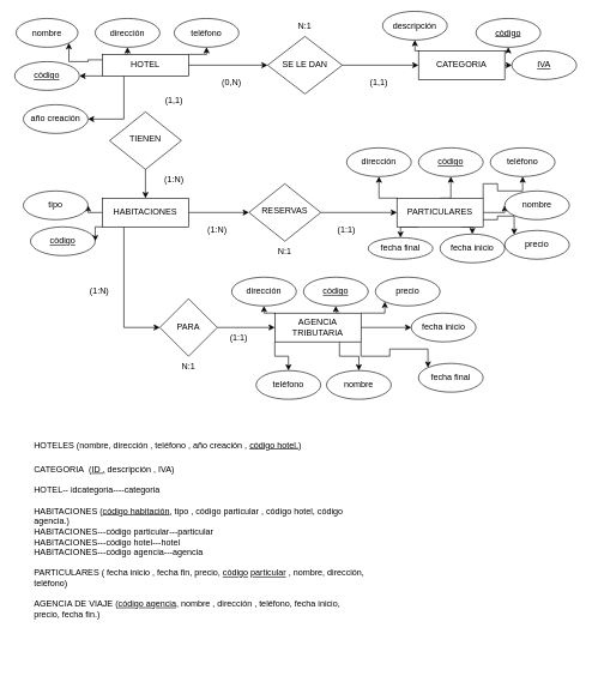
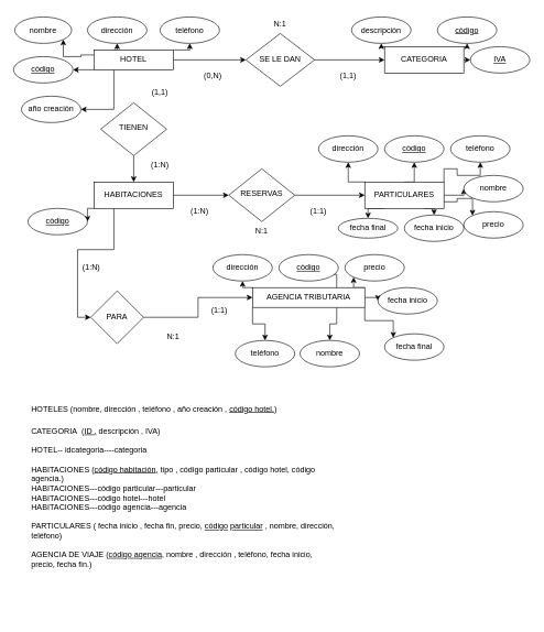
  <mxCell id="0" />
  <mxCell id="1" parent="0" />
  <mxCell id="2" style="edgeStyle=orthogonalEdgeStyle;rounded=0;orthogonalLoop=1;jettySize=auto;html=1;exitX=1;exitY=0.5;exitDx=0;exitDy=0;entryX=0;entryY=0.5;entryDx=0;entryDy=0;" edge="1" parent="1" source="8" target="36"><mxGeometry relative="1" as="geometry" /></mxCell>
  <mxCell id="3" style="edgeStyle=orthogonalEdgeStyle;rounded=0;orthogonalLoop=1;jettySize=auto;html=1;exitX=0.25;exitY=1;exitDx=0;exitDy=0;entryX=1;entryY=0.5;entryDx=0;entryDy=0;" edge="1" parent="1" source="8" target="34"><mxGeometry relative="1" as="geometry" /></mxCell>
  <mxCell id="4" style="edgeStyle=orthogonalEdgeStyle;rounded=0;orthogonalLoop=1;jettySize=auto;html=1;exitX=0;exitY=1;exitDx=0;exitDy=0;entryX=1;entryY=0.5;entryDx=0;entryDy=0;" edge="1" parent="1" source="8" target="33"><mxGeometry relative="1" as="geometry" /></mxCell>
  <mxCell id="5" style="edgeStyle=orthogonalEdgeStyle;rounded=0;orthogonalLoop=1;jettySize=auto;html=1;exitX=0;exitY=0.25;exitDx=0;exitDy=0;entryX=1;entryY=1;entryDx=0;entryDy=0;" edge="1" parent="1" source="8" target="30"><mxGeometry relative="1" as="geometry" /></mxCell>
  <mxCell id="6" style="edgeStyle=orthogonalEdgeStyle;rounded=0;orthogonalLoop=1;jettySize=auto;html=1;exitX=0.25;exitY=0;exitDx=0;exitDy=0;entryX=0.5;entryY=1;entryDx=0;entryDy=0;" edge="1" parent="1" source="8" target="31"><mxGeometry relative="1" as="geometry" /></mxCell>
  <mxCell id="7" style="edgeStyle=orthogonalEdgeStyle;rounded=0;orthogonalLoop=1;jettySize=auto;html=1;exitX=1;exitY=0;exitDx=0;exitDy=0;entryX=0.5;entryY=1;entryDx=0;entryDy=0;" edge="1" parent="1" source="8" target="32"><mxGeometry relative="1" as="geometry" /></mxCell>
  <mxCell id="8" value="HOTEL" style="rounded=1;whiteSpace=wrap;html=1;fontSize=12;glass=0;strokeWidth=1;shadow=0;arcSize=0;" parent="1" vertex="1"><mxGeometry x="142" y="75" width="120" height="30" as="geometry" /></mxCell>
  <mxCell id="9" style="edgeStyle=orthogonalEdgeStyle;rounded=0;orthogonalLoop=1;jettySize=auto;html=1;exitX=0.5;exitY=1;exitDx=0;exitDy=0;entryX=0.5;entryY=0;entryDx=0;entryDy=0;" edge="1" parent="1" source="10" target="29"><mxGeometry relative="1" as="geometry" /></mxCell>
  <mxCell id="10" value="TIENEN" style="rhombus;whiteSpace=wrap;html=1;shadow=0;fontFamily=Helvetica;fontSize=12;align=center;strokeWidth=1;spacing=6;spacingTop=-4;" parent="1" vertex="1"><mxGeometry x="152" y="155" width="100" height="80" as="geometry" /></mxCell>
  <mxCell id="11" style="edgeStyle=orthogonalEdgeStyle;rounded=0;orthogonalLoop=1;jettySize=auto;html=1;exitX=0;exitY=0;exitDx=0;exitDy=0;entryX=0.5;entryY=1;entryDx=0;entryDy=0;" edge="1" parent="1" source="14" target="37"><mxGeometry relative="1" as="geometry" /></mxCell>
  <mxCell id="12" style="edgeStyle=orthogonalEdgeStyle;rounded=0;orthogonalLoop=1;jettySize=auto;html=1;exitX=1;exitY=0;exitDx=0;exitDy=0;entryX=0.5;entryY=1;entryDx=0;entryDy=0;" edge="1" parent="1" source="14" target="38"><mxGeometry relative="1" as="geometry" /></mxCell>
  <mxCell id="13" style="edgeStyle=orthogonalEdgeStyle;rounded=0;orthogonalLoop=1;jettySize=auto;html=1;exitX=1;exitY=0.5;exitDx=0;exitDy=0;entryX=0;entryY=0.5;entryDx=0;entryDy=0;" edge="1" parent="1" source="14" target="39"><mxGeometry relative="1" as="geometry" /></mxCell>
  <mxCell id="14" value="CATEGORIA" style="rounded=1;whiteSpace=wrap;html=1;fontSize=12;glass=0;strokeWidth=1;shadow=0;arcSize=0;" parent="1" vertex="1"><mxGeometry x="582" y="70" width="120" height="40" as="geometry" /></mxCell>
  <mxCell id="15" style="edgeStyle=orthogonalEdgeStyle;rounded=0;orthogonalLoop=1;jettySize=auto;html=1;exitX=1;exitY=0.5;exitDx=0;exitDy=0;entryX=0;entryY=0.5;entryDx=0;entryDy=0;" edge="1" parent="1" source="16" target="24"><mxGeometry relative="1" as="geometry" /></mxCell>
  <mxCell id="16" value="RESERVAS" style="rhombus;whiteSpace=wrap;html=1;shadow=0;fontFamily=Helvetica;fontSize=12;align=center;strokeWidth=1;spacing=6;spacingTop=-4;" parent="1" vertex="1"><mxGeometry x="346" y="255" width="100" height="80" as="geometry" /></mxCell>
  <mxCell id="17" style="edgeStyle=orthogonalEdgeStyle;rounded=0;orthogonalLoop=1;jettySize=auto;html=1;exitX=0;exitY=0;exitDx=0;exitDy=0;entryX=0.5;entryY=1;entryDx=0;entryDy=0;" edge="1" parent="1" source="24" target="48"><mxGeometry relative="1" as="geometry" /></mxCell>
  <mxCell id="18" style="edgeStyle=orthogonalEdgeStyle;rounded=0;orthogonalLoop=1;jettySize=auto;html=1;exitX=0.5;exitY=0;exitDx=0;exitDy=0;entryX=0.5;entryY=1;entryDx=0;entryDy=0;" edge="1" parent="1" source="24" target="42"><mxGeometry relative="1" as="geometry" /></mxCell>
  <mxCell id="19" style="edgeStyle=orthogonalEdgeStyle;rounded=0;orthogonalLoop=1;jettySize=auto;html=1;exitX=1;exitY=0;exitDx=0;exitDy=0;entryX=0.5;entryY=1;entryDx=0;entryDy=0;" edge="1" parent="1" source="24" target="43"><mxGeometry relative="1" as="geometry" /></mxCell>
  <mxCell id="20" style="edgeStyle=orthogonalEdgeStyle;rounded=0;orthogonalLoop=1;jettySize=auto;html=1;exitX=1;exitY=0.5;exitDx=0;exitDy=0;entryX=0;entryY=0.5;entryDx=0;entryDy=0;" edge="1" parent="1" source="24" target="44"><mxGeometry relative="1" as="geometry" /></mxCell>
  <mxCell id="21" style="edgeStyle=orthogonalEdgeStyle;rounded=0;orthogonalLoop=1;jettySize=auto;html=1;exitX=1;exitY=0.75;exitDx=0;exitDy=0;entryX=0;entryY=0;entryDx=0;entryDy=0;" edge="1" parent="1" source="24" target="45"><mxGeometry relative="1" as="geometry" /></mxCell>
  <mxCell id="22" style="edgeStyle=orthogonalEdgeStyle;rounded=0;orthogonalLoop=1;jettySize=auto;html=1;exitX=0.75;exitY=1;exitDx=0;exitDy=0;entryX=0.5;entryY=0;entryDx=0;entryDy=0;" edge="1" parent="1" source="24" target="46"><mxGeometry relative="1" as="geometry" /></mxCell>
  <mxCell id="23" style="edgeStyle=orthogonalEdgeStyle;rounded=0;orthogonalLoop=1;jettySize=auto;html=1;exitX=0.25;exitY=1;exitDx=0;exitDy=0;entryX=0.5;entryY=0;entryDx=0;entryDy=0;" edge="1" parent="1" source="24" target="47"><mxGeometry relative="1" as="geometry" /></mxCell>
  <mxCell id="24" value="PARTICULARES" style="rounded=1;whiteSpace=wrap;html=1;fontSize=12;glass=0;strokeWidth=1;shadow=0;arcSize=0;" parent="1" vertex="1"><mxGeometry x="552" y="275" width="120" height="40" as="geometry" /></mxCell>
  <mxCell id="25" style="edgeStyle=orthogonalEdgeStyle;rounded=0;orthogonalLoop=1;jettySize=auto;html=1;exitX=1;exitY=0.5;exitDx=0;exitDy=0;entryX=0;entryY=0.5;entryDx=0;entryDy=0;" edge="1" parent="1" source="29" target="16"><mxGeometry relative="1" as="geometry" /></mxCell>
  <mxCell id="26" style="edgeStyle=orthogonalEdgeStyle;rounded=0;orthogonalLoop=1;jettySize=auto;html=1;exitX=0.25;exitY=1;exitDx=0;exitDy=0;entryX=0;entryY=0.5;entryDx=0;entryDy=0;" edge="1" parent="1" source="29" target="50"><mxGeometry relative="1" as="geometry" /></mxCell>
- <mxCell id="27" style="edgeStyle=orthogonalEdgeStyle;rounded=0;orthogonalLoop=1;jettySize=auto;html=1;exitX=0;exitY=0.5;exitDx=0;exitDy=0;entryX=1;entryY=0.5;entryDx=0;entryDy=0;" edge="1" parent="1" source="29" target="41"><mxGeometry relative="1" as="geometry" /></mxCell>
  <mxCell id="28" style="edgeStyle=orthogonalEdgeStyle;rounded=0;orthogonalLoop=1;jettySize=auto;html=1;exitX=0;exitY=1;exitDx=0;exitDy=0;entryX=1;entryY=0.5;entryDx=0;entryDy=0;" edge="1" parent="1" source="29" target="40"><mxGeometry relative="1" as="geometry" /></mxCell>
  <mxCell id="29" value="HABITACIONES" style="rounded=1;whiteSpace=wrap;html=1;fontSize=12;glass=0;strokeWidth=1;shadow=0;arcSize=0;" parent="1" vertex="1"><mxGeometry x="142" y="275" width="120" height="40" as="geometry" /></mxCell>
  <mxCell id="30" value="nombre" style="ellipse;whiteSpace=wrap;html=1;" vertex="1" parent="1"><mxGeometry x="22" y="25" width="86" height="40" as="geometry" /></mxCell>
  <mxCell id="31" value="dirección" style="ellipse;whiteSpace=wrap;html=1;" vertex="1" parent="1"><mxGeometry x="132" y="25" width="90" height="40" as="geometry" /></mxCell>
  <mxCell id="32" value="teléfono" style="ellipse;whiteSpace=wrap;html=1;" vertex="1" parent="1"><mxGeometry x="242" y="25" width="90" height="40" as="geometry" /></mxCell>
  <mxCell id="33" value="&lt;u&gt;còdigo&lt;/u&gt;" style="ellipse;whiteSpace=wrap;html=1;" vertex="1" parent="1"><mxGeometry x="20" y="85" width="90" height="40" as="geometry" /></mxCell>
  <mxCell id="34" value="año creación" style="ellipse;whiteSpace=wrap;html=1;" vertex="1" parent="1"><mxGeometry x="32" y="145" width="90" height="40" as="geometry" /></mxCell>
  <mxCell id="35" style="edgeStyle=orthogonalEdgeStyle;rounded=0;orthogonalLoop=1;jettySize=auto;html=1;exitX=1;exitY=0.5;exitDx=0;exitDy=0;" edge="1" parent="1" source="36" target="14"><mxGeometry relative="1" as="geometry" /></mxCell>
  <mxCell id="36" value="SE LE DAN" style="rhombus;whiteSpace=wrap;html=1;" vertex="1" parent="1"><mxGeometry x="372" y="50" width="104" height="80" as="geometry" /></mxCell>
- <mxCell id="37" value="descripción" style="ellipse;whiteSpace=wrap;html=1;" vertex="1" parent="1"><mxGeometry x="532" y="15" width="90" height="40" as="geometry" /></mxCell>
+ <mxCell id="37" value="descripción" style="ellipse;whiteSpace=wrap;html=1;" vertex="1" parent="1"><mxGeometry x="532" y="25" width="90" height="40" as="geometry" /></mxCell>
  <mxCell id="38" value="&lt;u&gt;còdigo&lt;/u&gt;" style="ellipse;whiteSpace=wrap;html=1;" vertex="1" parent="1"><mxGeometry x="662" y="25" width="90" height="40" as="geometry" /></mxCell>
  <mxCell id="39" value="&lt;u&gt;IVA&lt;/u&gt;" style="ellipse;whiteSpace=wrap;html=1;" vertex="1" parent="1"><mxGeometry x="712" y="70" width="90" height="40" as="geometry" /></mxCell>
  <mxCell id="40" value="&lt;u&gt;còdigo&lt;/u&gt;" style="ellipse;whiteSpace=wrap;html=1;" vertex="1" parent="1"><mxGeometry x="42" y="315" width="90" height="40" as="geometry" /></mxCell>
- <mxCell id="41" value="tipo" style="ellipse;whiteSpace=wrap;html=1;" vertex="1" parent="1"><mxGeometry x="32" y="265" width="90" height="40" as="geometry" /></mxCell>
  <mxCell id="42" value="&lt;u&gt;còdigo&lt;/u&gt;" style="ellipse;whiteSpace=wrap;html=1;" vertex="1" parent="1"><mxGeometry x="582" y="205" width="90" height="40" as="geometry" /></mxCell>
  <mxCell id="43" value="teléfono" style="ellipse;whiteSpace=wrap;html=1;" vertex="1" parent="1"><mxGeometry x="682" y="205" width="90" height="40" as="geometry" /></mxCell>
  <mxCell id="44" value="nombre" style="ellipse;whiteSpace=wrap;html=1;" vertex="1" parent="1"><mxGeometry x="702" y="265" width="90" height="40" as="geometry" /></mxCell>
  <mxCell id="45" value="precio" style="ellipse;whiteSpace=wrap;html=1;" vertex="1" parent="1"><mxGeometry x="702" y="320" width="90" height="40" as="geometry" /></mxCell>
  <mxCell id="46" value="fecha inicio" style="ellipse;whiteSpace=wrap;html=1;" vertex="1" parent="1"><mxGeometry x="612" y="325" width="90" height="40" as="geometry" /></mxCell>
  <mxCell id="47" value="fecha final" style="ellipse;whiteSpace=wrap;html=1;" vertex="1" parent="1"><mxGeometry x="512" y="330" width="90" height="30" as="geometry" /></mxCell>
  <mxCell id="48" value="dirección" style="ellipse;whiteSpace=wrap;html=1;" vertex="1" parent="1"><mxGeometry x="482" y="205" width="90" height="40" as="geometry" /></mxCell>
  <mxCell id="49" style="edgeStyle=orthogonalEdgeStyle;rounded=0;orthogonalLoop=1;jettySize=auto;html=1;exitX=1;exitY=0.5;exitDx=0;exitDy=0;entryX=0;entryY=0.5;entryDx=0;entryDy=0;" edge="1" parent="1" source="50" target="58"><mxGeometry relative="1" as="geometry" /></mxCell>
- <mxCell id="50" value="PARA" style="rhombus;whiteSpace=wrap;html=1;" vertex="1" parent="1"><mxGeometry x="222" y="415" width="80" height="80" as="geometry" /></mxCell>
+ <mxCell id="50" value="PARA" style="rhombus;whiteSpace=wrap;html=1;" vertex="1" parent="1"><mxGeometry x="137" y="440" width="80" height="80" as="geometry" /></mxCell>
  <mxCell id="51" style="edgeStyle=orthogonalEdgeStyle;rounded=0;orthogonalLoop=1;jettySize=auto;html=1;exitX=0;exitY=0;exitDx=0;exitDy=0;entryX=0.5;entryY=1;entryDx=0;entryDy=0;" edge="1" parent="1" source="58" target="65"><mxGeometry relative="1" as="geometry" /></mxCell>
  <mxCell id="52" style="edgeStyle=orthogonalEdgeStyle;rounded=0;orthogonalLoop=1;jettySize=auto;html=1;exitX=0.75;exitY=0;exitDx=0;exitDy=0;entryX=0.5;entryY=1;entryDx=0;entryDy=0;" edge="1" parent="1" source="58" target="62"><mxGeometry relative="1" as="geometry" /></mxCell>
  <mxCell id="53" style="edgeStyle=orthogonalEdgeStyle;rounded=0;orthogonalLoop=1;jettySize=auto;html=1;exitX=1;exitY=0;exitDx=0;exitDy=0;entryX=0;entryY=1;entryDx=0;entryDy=0;" edge="1" parent="1" source="58" target="59"><mxGeometry relative="1" as="geometry" /></mxCell>
  <mxCell id="54" style="edgeStyle=orthogonalEdgeStyle;rounded=0;orthogonalLoop=1;jettySize=auto;html=1;exitX=1;exitY=0.5;exitDx=0;exitDy=0;entryX=0;entryY=0.5;entryDx=0;entryDy=0;" edge="1" parent="1" source="58" target="60"><mxGeometry relative="1" as="geometry" /></mxCell>
  <mxCell id="55" style="edgeStyle=orthogonalEdgeStyle;rounded=0;orthogonalLoop=1;jettySize=auto;html=1;exitX=1;exitY=1;exitDx=0;exitDy=0;entryX=0;entryY=0;entryDx=0;entryDy=0;" edge="1" parent="1" source="58" target="61"><mxGeometry relative="1" as="geometry" /></mxCell>
  <mxCell id="56" style="edgeStyle=orthogonalEdgeStyle;rounded=0;orthogonalLoop=1;jettySize=auto;html=1;exitX=0;exitY=1;exitDx=0;exitDy=0;entryX=0.5;entryY=0;entryDx=0;entryDy=0;" edge="1" parent="1" source="58" target="64"><mxGeometry relative="1" as="geometry" /></mxCell>
  <mxCell id="57" style="edgeStyle=orthogonalEdgeStyle;rounded=0;orthogonalLoop=1;jettySize=auto;html=1;exitX=0.75;exitY=1;exitDx=0;exitDy=0;entryX=0.5;entryY=0;entryDx=0;entryDy=0;" edge="1" parent="1" source="58" target="63"><mxGeometry relative="1" as="geometry" /></mxCell>
- <mxCell id="58" value="AGENCIA TRIBUTARIA" style="rounded=0;whiteSpace=wrap;html=1;" vertex="1" parent="1"><mxGeometry x="382" y="435" width="120" height="40" as="geometry" /></mxCell>
+ <mxCell id="58" value="AGENCIA TRIBUTARIA" style="rounded=0;whiteSpace=wrap;html=1;" vertex="1" parent="1"><mxGeometry x="382" y="435" width="170" height="30" as="geometry" /></mxCell>
  <mxCell id="59" value="precio" style="ellipse;whiteSpace=wrap;html=1;" vertex="1" parent="1"><mxGeometry x="522" y="385" width="90" height="40" as="geometry" /></mxCell>
  <mxCell id="60" value="fecha inicio" style="ellipse;whiteSpace=wrap;html=1;" vertex="1" parent="1"><mxGeometry x="572" y="435" width="90" height="40" as="geometry" /></mxCell>
  <mxCell id="61" value="fecha final" style="ellipse;whiteSpace=wrap;html=1;" vertex="1" parent="1"><mxGeometry x="582" y="505" width="90" height="40" as="geometry" /></mxCell>
  <mxCell id="62" value="&lt;u&gt;còdigo&lt;/u&gt;" style="ellipse;whiteSpace=wrap;html=1;" vertex="1" parent="1"><mxGeometry x="422" y="385" width="90" height="40" as="geometry" /></mxCell>
  <mxCell id="63" value="nombre" style="ellipse;whiteSpace=wrap;html=1;" vertex="1" parent="1"><mxGeometry x="454" y="515" width="90" height="40" as="geometry" /></mxCell>
  <mxCell id="64" value="teléfono" style="ellipse;whiteSpace=wrap;html=1;" vertex="1" parent="1"><mxGeometry x="356" y="515" width="90" height="40" as="geometry" /></mxCell>
  <mxCell id="65" value="dirección" style="ellipse;whiteSpace=wrap;html=1;" vertex="1" parent="1"><mxGeometry x="322" y="385" width="90" height="40" as="geometry" /></mxCell>
  <mxCell id="66" value="(0,N)" style="text;html=1;strokeColor=none;fillColor=none;align=center;verticalAlign=middle;whiteSpace=wrap;rounded=0;" vertex="1" parent="1"><mxGeometry x="292" y="100" width="60" height="30" as="geometry" /></mxCell>
  <mxCell id="67" value="N:1" style="text;html=1;strokeColor=none;fillColor=none;align=center;verticalAlign=middle;whiteSpace=wrap;rounded=0;" vertex="1" parent="1"><mxGeometry x="394" y="20" width="60" height="30" as="geometry" /></mxCell>
  <mxCell id="68" value="(1,1)" style="text;html=1;strokeColor=none;fillColor=none;align=center;verticalAlign=middle;whiteSpace=wrap;rounded=0;" vertex="1" parent="1"><mxGeometry x="497" y="100" width="60" height="30" as="geometry" /></mxCell>
  <mxCell id="69" value="(1,1)" style="text;html=1;strokeColor=none;fillColor=none;align=center;verticalAlign=middle;whiteSpace=wrap;rounded=0;" vertex="1" parent="1"><mxGeometry x="212" y="125" width="60" height="30" as="geometry" /></mxCell>
  <mxCell id="70" value="(1:N)" style="text;html=1;strokeColor=none;fillColor=none;align=center;verticalAlign=middle;whiteSpace=wrap;rounded=0;" vertex="1" parent="1"><mxGeometry x="212" y="235" width="60" height="30" as="geometry" /></mxCell>
  <mxCell id="71" value="(1:N)" style="text;html=1;strokeColor=none;fillColor=none;align=center;verticalAlign=middle;whiteSpace=wrap;rounded=0;" vertex="1" parent="1"><mxGeometry x="108" y="390" width="60" height="30" as="geometry" /></mxCell>
  <mxCell id="72" value="N:1" style="text;html=1;strokeColor=none;fillColor=none;align=center;verticalAlign=middle;whiteSpace=wrap;rounded=0;" vertex="1" parent="1"><mxGeometry x="232" y="495" width="60" height="30" as="geometry" /></mxCell>
  <mxCell id="73" value="(1:1)" style="text;html=1;strokeColor=none;fillColor=none;align=center;verticalAlign=middle;whiteSpace=wrap;rounded=0;" vertex="1" parent="1"><mxGeometry x="302" y="455" width="60" height="30" as="geometry" /></mxCell>
  <mxCell id="74" value="(1:N)" style="text;html=1;strokeColor=none;fillColor=none;align=center;verticalAlign=middle;whiteSpace=wrap;rounded=0;" vertex="1" parent="1"><mxGeometry x="272" y="305" width="60" height="30" as="geometry" /></mxCell>
  <mxCell id="75" value="N:1" style="text;html=1;strokeColor=none;fillColor=none;align=center;verticalAlign=middle;whiteSpace=wrap;rounded=0;" vertex="1" parent="1"><mxGeometry x="366" y="335" width="60" height="30" as="geometry" /></mxCell>
  <mxCell id="76" value="(1:1)" style="text;html=1;strokeColor=none;fillColor=none;align=center;verticalAlign=middle;whiteSpace=wrap;rounded=0;" vertex="1" parent="1"><mxGeometry x="452" y="305" width="60" height="30" as="geometry" /></mxCell>
  <mxCell id="77" value="&lt;h1&gt;&lt;span style=&quot;font-size: 12px; font-weight: 400;&quot;&gt;HOTELES (nombre, dirección , teléfono , año creación , &lt;u&gt;código hotel.&lt;/u&gt;)&lt;/span&gt;&lt;/h1&gt;&lt;div&gt;&lt;span style=&quot;font-size: 12px; font-weight: 400;&quot;&gt;CATEGORIA&amp;nbsp; (&lt;u&gt;ID ,&lt;/u&gt;&amp;nbsp;descripción , IVA)&lt;/span&gt;&lt;/div&gt;&lt;div&gt;&lt;span style=&quot;font-size: 12px; font-weight: 400;&quot;&gt;&lt;br&gt;&lt;/span&gt;&lt;/div&gt;&lt;div&gt;&lt;span style=&quot;font-size: 12px; font-weight: 400;&quot;&gt;HOTEL-- idcategoria----categoria&lt;/span&gt;&lt;/div&gt;&lt;div&gt;&lt;span style=&quot;font-size: 12px; font-weight: 400;&quot;&gt;&lt;br&gt;&lt;/span&gt;&lt;/div&gt;&lt;div&gt;&lt;span style=&quot;font-size: 12px; font-weight: 400;&quot;&gt;HABITACIONES (&lt;u&gt;código habitación&lt;/u&gt;, tipo , código particular , código hotel, código agencia.)&lt;/span&gt;&lt;/div&gt;&lt;div&gt;&lt;span style=&quot;font-size: 12px; font-weight: 400;&quot;&gt;HABITACIONES---código particular---particular&lt;/span&gt;&lt;/div&gt;&lt;div&gt;&lt;span style=&quot;font-size: 12px; font-weight: 400;&quot;&gt;HABITACIONES---código hotel---hotel&lt;/span&gt;&lt;/div&gt;&lt;div&gt;&lt;span style=&quot;font-size: 12px; font-weight: 400;&quot;&gt;HABITACIONES---código agencia---agencia&lt;/span&gt;&lt;/div&gt;&lt;div&gt;&lt;span style=&quot;font-size: 12px; font-weight: 400;&quot;&gt;&lt;br&gt;&lt;/span&gt;&lt;/div&gt;&lt;div&gt;&lt;span style=&quot;font-size: 12px; font-weight: 400;&quot;&gt;PARTICULARES ( fecha inicio , fecha fin, precio, &lt;u&gt;código&lt;/u&gt; &lt;u&gt;particular&lt;/u&gt; , nombre, dirección, teléfono)&lt;/span&gt;&lt;/div&gt;&lt;div&gt;&lt;span style=&quot;font-size: 12px; font-weight: 400;&quot;&gt;&lt;br&gt;&lt;/span&gt;&lt;/div&gt;&lt;div&gt;&lt;span style=&quot;font-size: 12px; font-weight: 400;&quot;&gt;AGENCIA DE VIAJE (&lt;u&gt;código agencia,&lt;/u&gt;&amp;nbsp;nombre , dirección , teléfono, fecha inicio, precio, fecha fin.)&lt;/span&gt;&lt;/div&gt;&lt;div&gt;&lt;span style=&quot;font-size: 12px; font-weight: 400;&quot;&gt;&lt;br&gt;&lt;/span&gt;&lt;/div&gt;&lt;div&gt;&lt;span style=&quot;font-size: 12px; font-weight: 400;&quot;&gt;&lt;br&gt;&lt;/span&gt;&lt;/div&gt;&lt;div&gt;&lt;span style=&quot;font-size: 12px; font-weight: 400;&quot;&gt;&lt;br&gt;&lt;/span&gt;&lt;/div&gt;" style="text;html=1;strokeColor=none;fillColor=none;spacing=5;spacingTop=-20;whiteSpace=wrap;overflow=hidden;rounded=0;" vertex="1" parent="1"><mxGeometry x="42" y="595" width="470" height="340" as="geometry" /></mxCell>
